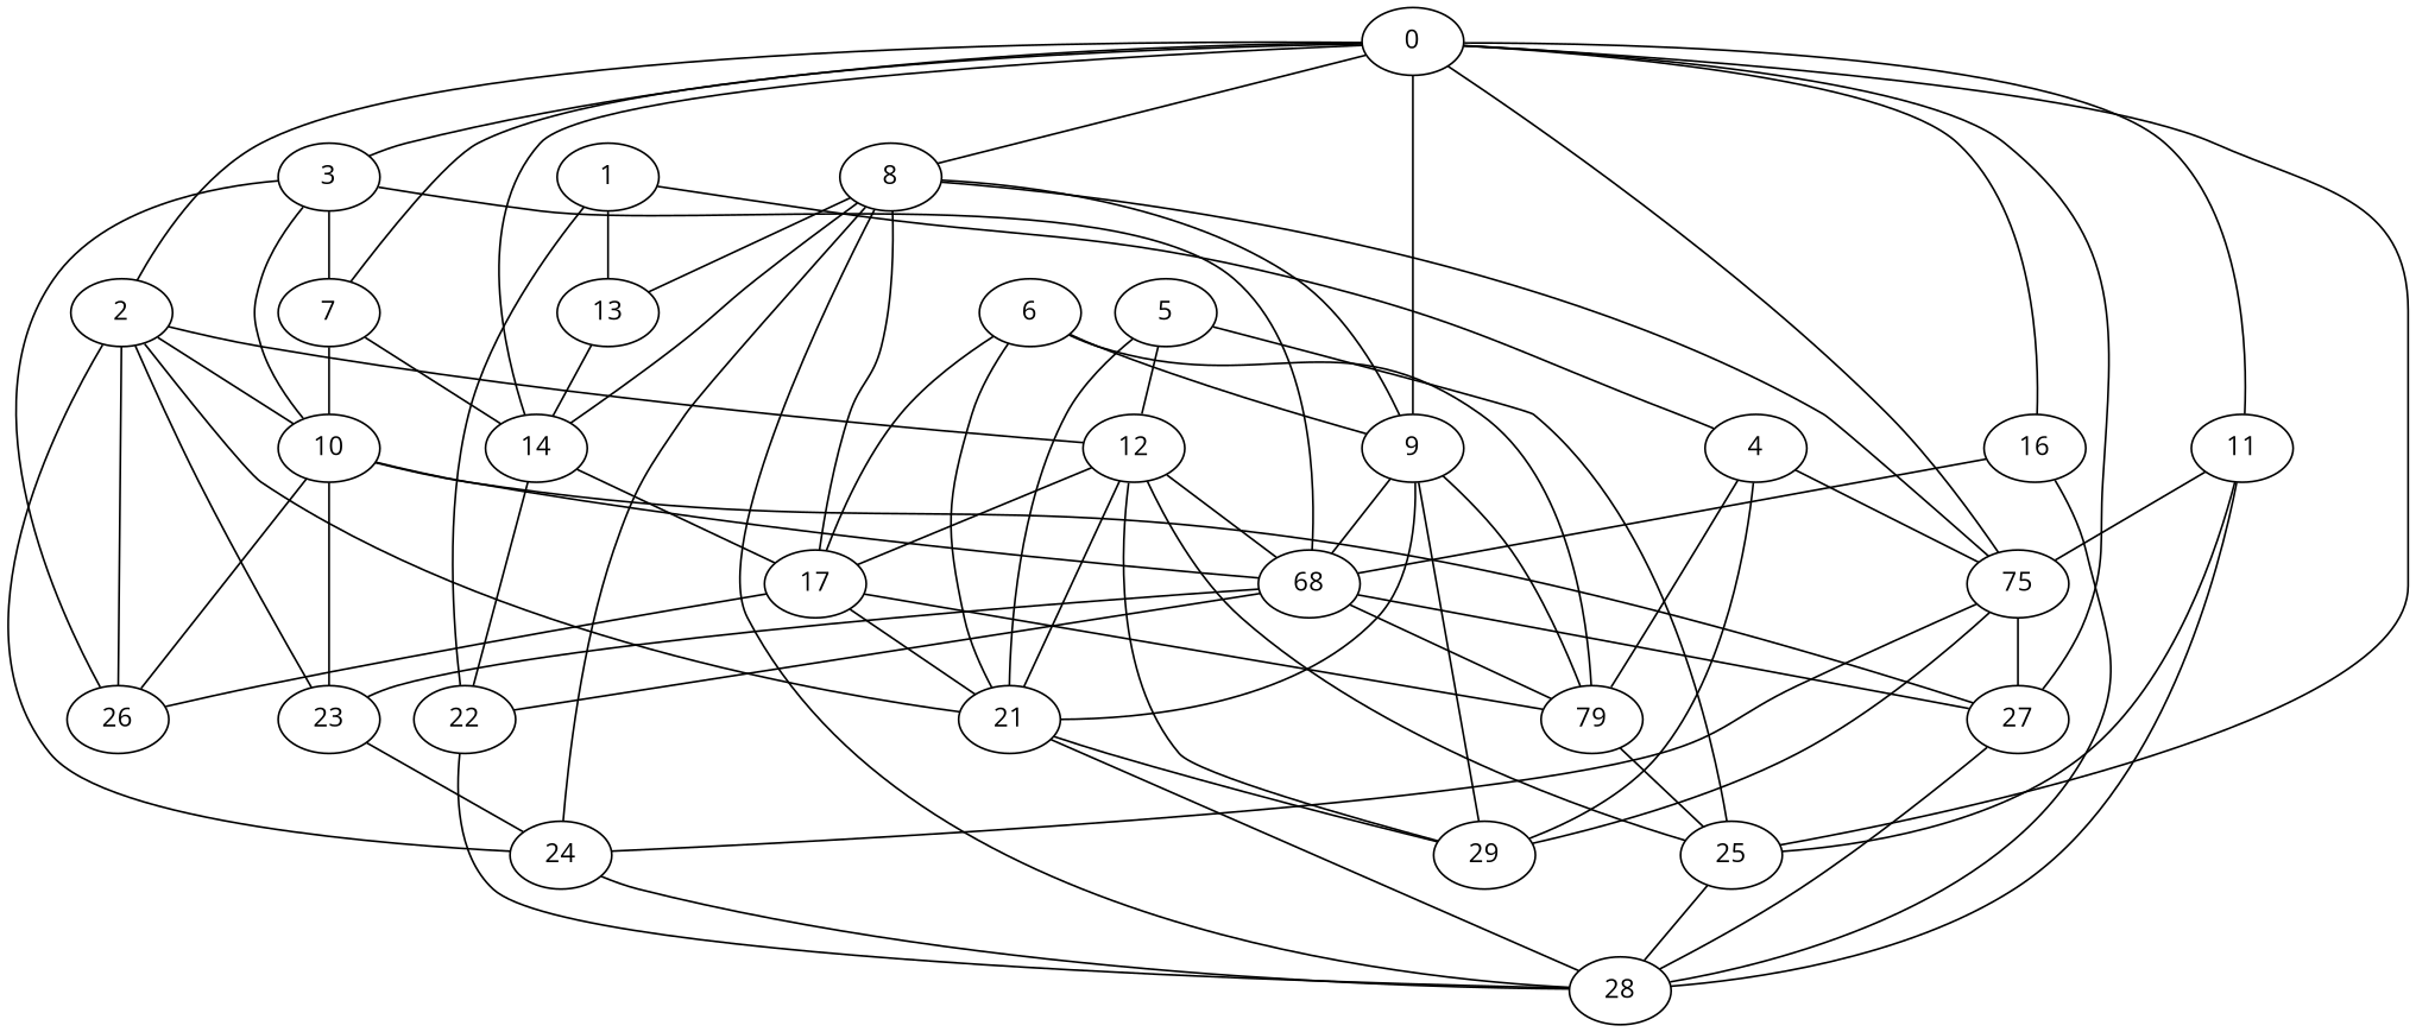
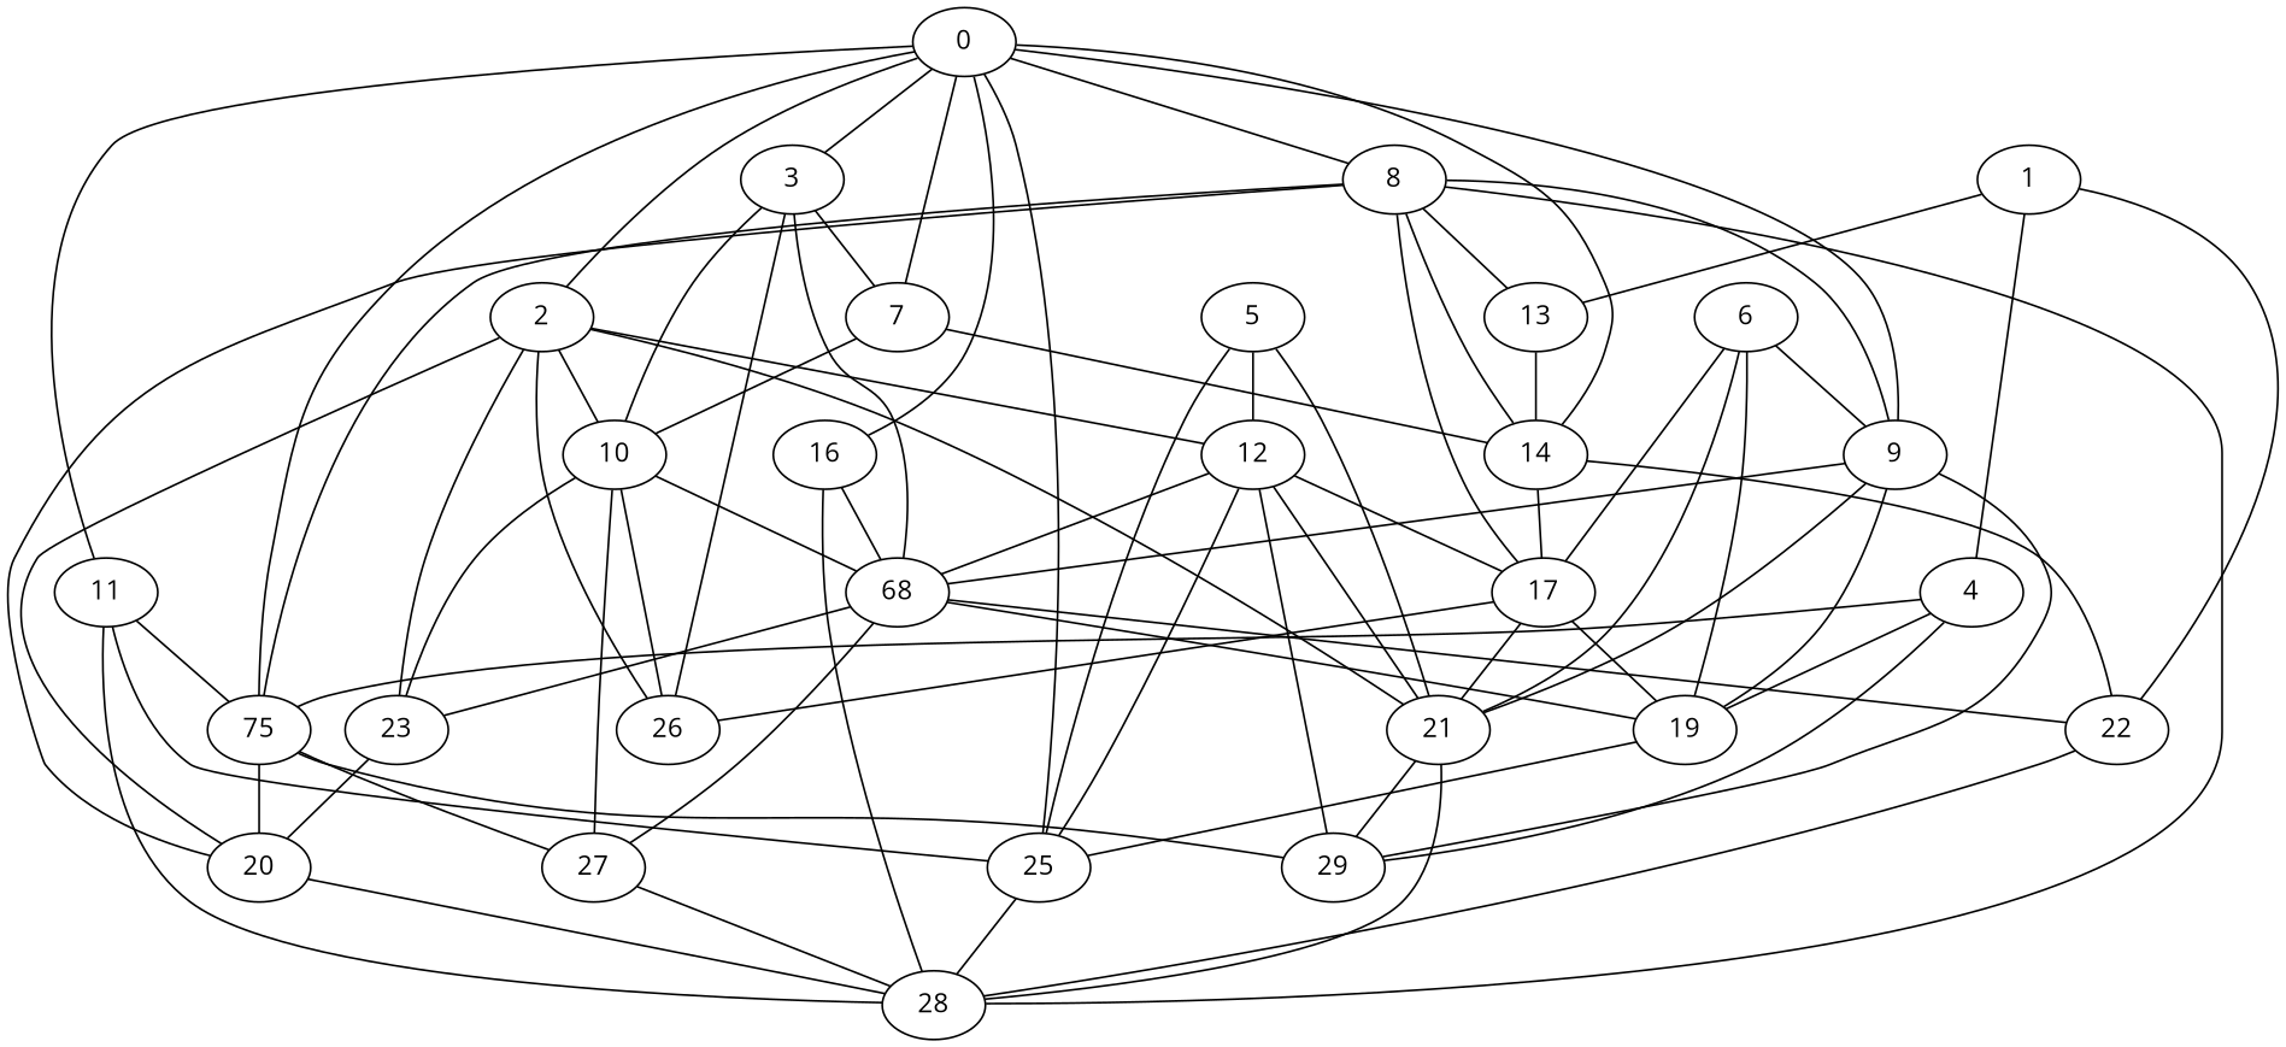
  graph {
    fontname="Open Sans"
    node [fontname="Open Sans"]
    edge [fontname="Open Sans"]
    8
    17
    9
-   24
+   24 [label=20]
    13
    14
    n7 [label=75]
    28
    26
    21
-   19 [label=79]
+   19
    n12 [label=68]
    29
    22
    27
    25
    23
    0
    2
    11
    3
    7
    16
    10
    12
    1
    4
    5
    6
    8 -- 17
    8 -- 9
    8 -- 24
    8 -- 13
    8 -- 14
    8 -- n7
    8 -- 28
    17 -- 26
    17 -- 21
    17 -- 19
    9 -- 21
    9 -- 19
    9 -- n12
    9 -- 29
    24 -- 28
    13 -- 14
    14 -- 17
    14 -- 22
    n7 -- 24
    n7 -- 29
    n7 -- 27
    21 -- 28
    21 -- 29
    19 -- 25
    n12 -- 19
    n12 -- 22
    n12 -- 27
    n12 -- 23
    22 -- 28
    27 -- 28
    25 -- 28
    23 -- 24
    0 -- 8
    0 -- 9
    0 -- 14
    0 -- n7
-   0 -- 27
    0 -- 25
    0 -- 2
    0 -- 11
    0 -- 3
    0 -- 7
    0 -- 16
    2 -- 24
    2 -- 26
    2 -- 21
    2 -- 23
    2 -- 10
    2 -- 12
    11 -- n7
    11 -- 28
    11 -- 25
    3 -- 26
    3 -- n12
    3 -- 7
    3 -- 10
    7 -- 14
    7 -- 10
    16 -- 28
    16 -- n12
    10 -- 26
    10 -- n12
    10 -- 27
    10 -- 23
    12 -- 17
    12 -- 21
    12 -- n12
    12 -- 29
    12 -- 25
    1 -- 13
    1 -- 22
    1 -- 4
    4 -- n7
    4 -- 19
    4 -- 29
    5 -- 21
    5 -- 25
    5 -- 12
    6 -- 17
    6 -- 9
    6 -- 21
    6 -- 19
  }
